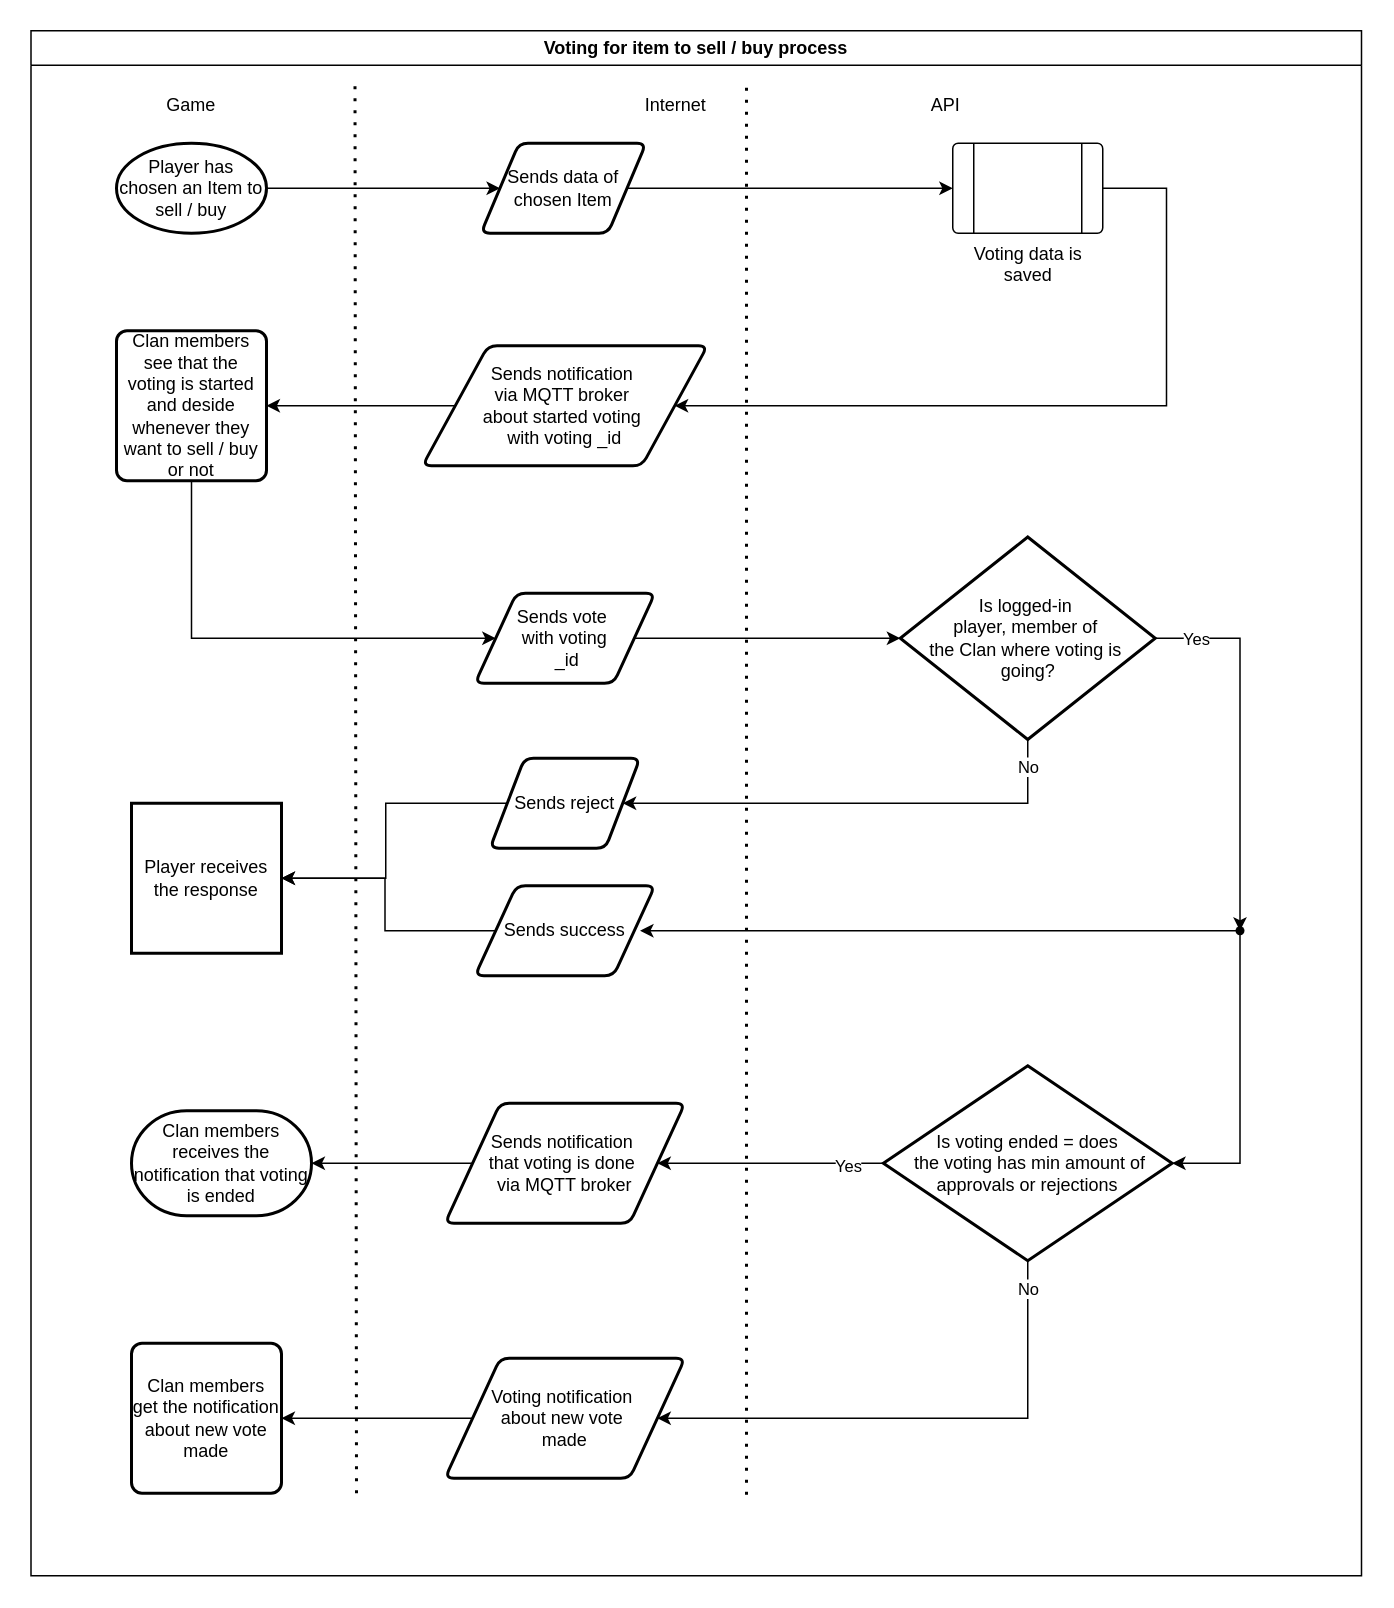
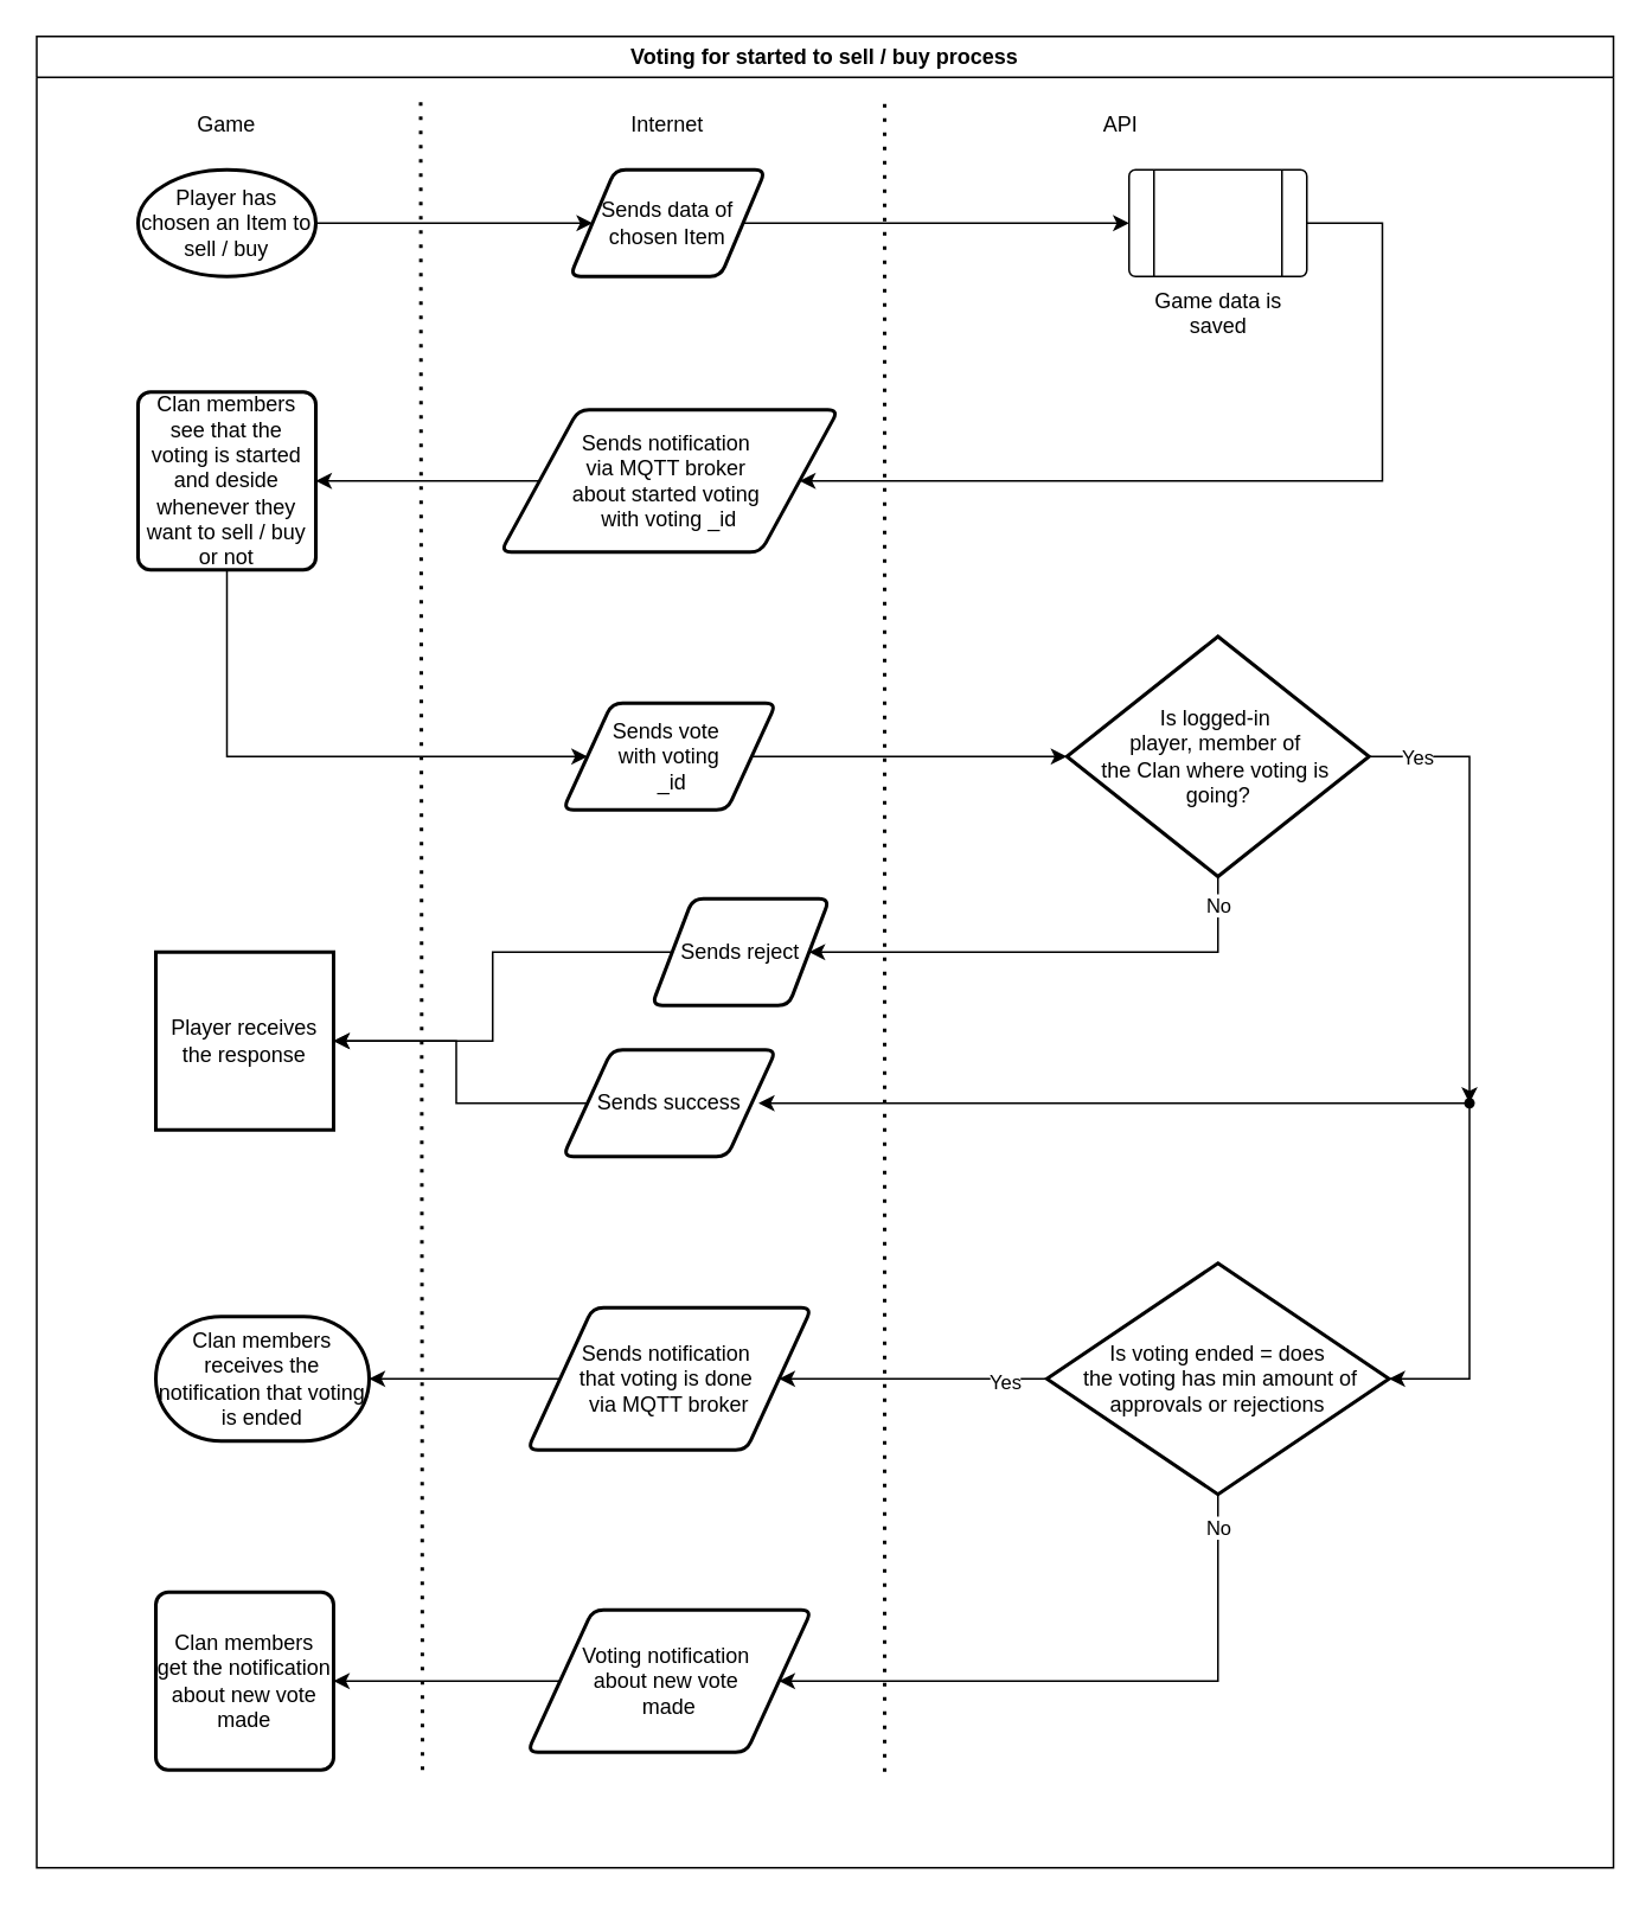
  <mxCell id="0" />
  <mxCell id="1" parent="0" />
- <mxCell id="2" value="Voting for item to sell / buy process" style="swimlane;whiteSpace=wrap;html=1;container=1;" parent="1" vertex="1"><mxGeometry x="20" y="20" width="887" height="1030" as="geometry"><mxRectangle x="853" y="20" width="200" height="30" as="alternateBounds" /></mxGeometry></mxCell>
+ <mxCell id="2" value="Voting for started to sell / buy process" style="swimlane;whiteSpace=wrap;html=1;container=1;" parent="1" vertex="1"><mxGeometry x="20" y="20" width="887" height="1030" as="geometry"><mxRectangle x="853" y="20" width="200" height="30" as="alternateBounds" /></mxGeometry></mxCell>
  <mxCell id="3" style="edgeStyle=orthogonalEdgeStyle;rounded=0;orthogonalLoop=1;jettySize=auto;html=1;exitX=1;exitY=0.5;exitDx=0;exitDy=0;exitPerimeter=0;entryX=0;entryY=0.5;entryDx=0;entryDy=0;" edge="1" parent="2" source="4" target="8"><mxGeometry relative="1" as="geometry" /></mxCell>
  <mxCell id="4" value="Player has chosen an Item to sell / buy" style="strokeWidth=2;html=1;shape=mxgraph.flowchart.start_1;whiteSpace=wrap;container=0;" parent="2" vertex="1"><mxGeometry x="57" y="75" width="100" height="60" as="geometry" /></mxCell>
  <mxCell id="5" style="edgeStyle=orthogonalEdgeStyle;rounded=0;orthogonalLoop=1;jettySize=auto;html=1;exitX=1;exitY=0.5;exitDx=0;exitDy=0;entryX=1;entryY=0.5;entryDx=0;entryDy=0;" edge="1" parent="2" source="6" target="10"><mxGeometry relative="1" as="geometry"><Array as="points"><mxPoint x="757" y="105" /><mxPoint x="757" y="250" /></Array></mxGeometry></mxCell>
- <mxCell id="6" value="Voting data is saved" style="verticalLabelPosition=bottom;verticalAlign=top;html=1;shape=process;whiteSpace=wrap;rounded=1;size=0.14;arcSize=6;container=0;" parent="2" vertex="1"><mxGeometry x="614.5" y="75" width="100" height="60" as="geometry" /></mxCell>
+ <mxCell id="6" value="Game data is saved" style="verticalLabelPosition=bottom;verticalAlign=top;html=1;shape=process;whiteSpace=wrap;rounded=1;size=0.14;arcSize=6;container=0;" parent="2" vertex="1"><mxGeometry x="614.5" y="75" width="100" height="60" as="geometry" /></mxCell>
  <mxCell id="7" style="edgeStyle=orthogonalEdgeStyle;rounded=0;orthogonalLoop=1;jettySize=auto;html=1;exitX=1;exitY=0.5;exitDx=0;exitDy=0;entryX=0;entryY=0.5;entryDx=0;entryDy=0;" edge="1" parent="2" source="8" target="6"><mxGeometry relative="1" as="geometry" /></mxCell>
  <mxCell id="8" value="Sends data of chosen Item" style="shape=parallelogram;html=1;strokeWidth=2;perimeter=parallelogramPerimeter;whiteSpace=wrap;rounded=1;arcSize=12;size=0.23;container=0;" parent="2" vertex="1"><mxGeometry x="300" y="75" width="110" height="60" as="geometry" /></mxCell>
  <mxCell id="9" style="edgeStyle=orthogonalEdgeStyle;rounded=0;orthogonalLoop=1;jettySize=auto;html=1;exitX=0;exitY=0.5;exitDx=0;exitDy=0;entryX=1;entryY=0.5;entryDx=0;entryDy=0;" edge="1" parent="2" source="10" target="12"><mxGeometry relative="1" as="geometry" /></mxCell>
  <mxCell id="10" value="Sends notification&amp;nbsp;&lt;div&gt;via MQTT broker&amp;nbsp;&lt;/div&gt;&lt;div&gt;about started voting&amp;nbsp;&lt;/div&gt;&lt;div&gt;with voting _id&lt;/div&gt;" style="shape=parallelogram;html=1;strokeWidth=2;perimeter=parallelogramPerimeter;whiteSpace=wrap;rounded=1;arcSize=12;size=0.23;container=0;" parent="2" vertex="1"><mxGeometry x="261" y="210" width="190" height="80" as="geometry" /></mxCell>
  <mxCell id="11" style="edgeStyle=orthogonalEdgeStyle;rounded=0;orthogonalLoop=1;jettySize=auto;html=1;exitX=0.5;exitY=1;exitDx=0;exitDy=0;entryX=0;entryY=0.5;entryDx=0;entryDy=0;" edge="1" parent="2" source="12" target="13"><mxGeometry relative="1" as="geometry"><Array as="points"><mxPoint x="107" y="405" /></Array></mxGeometry></mxCell>
  <mxCell id="12" value="Clan members see that the voting is started and deside whenever they want to sell / buy or not" style="rounded=1;whiteSpace=wrap;html=1;absoluteArcSize=1;arcSize=14;strokeWidth=2;container=0;" parent="2" vertex="1"><mxGeometry x="57" y="200" width="100" height="100" as="geometry" /></mxCell>
  <mxCell id="13" value="Sends vote&amp;nbsp;&lt;div&gt;with voting&lt;/div&gt;&lt;div&gt;&amp;nbsp;_id&lt;/div&gt;" style="shape=parallelogram;html=1;strokeWidth=2;perimeter=parallelogramPerimeter;whiteSpace=wrap;rounded=1;arcSize=12;size=0.23;container=0;" parent="2" vertex="1"><mxGeometry x="296" y="375" width="120" height="60" as="geometry" /></mxCell>
  <mxCell id="14" style="edgeStyle=orthogonalEdgeStyle;rounded=0;orthogonalLoop=1;jettySize=auto;html=1;exitX=0.5;exitY=1;exitDx=0;exitDy=0;exitPerimeter=0;entryX=1;entryY=0.5;entryDx=0;entryDy=0;" edge="1" parent="2" source="16" target="23"><mxGeometry relative="1" as="geometry"><Array as="points"><mxPoint x="665" y="515" /></Array></mxGeometry></mxCell>
  <mxCell id="15" value="No" style="edgeLabel;html=1;align=center;verticalAlign=middle;resizable=0;points=[];" vertex="1" connectable="0" parent="14"><mxGeometry x="-0.882" relative="1" as="geometry"><mxPoint as="offset" /></mxGeometry></mxCell>
  <mxCell id="16" value="Is&amp;nbsp;&lt;span style=&quot;background-color: initial;&quot;&gt;logged-in&amp;nbsp;&lt;/span&gt;&lt;div&gt;&lt;span style=&quot;background-color: initial;&quot;&gt;player,&amp;nbsp;&lt;/span&gt;&lt;span style=&quot;background-color: initial;&quot;&gt;member of&amp;nbsp;&lt;/span&gt;&lt;div&gt;the&amp;nbsp;&lt;span style=&quot;background-color: initial;&quot;&gt;Clan where&amp;nbsp;&lt;/span&gt;&lt;span style=&quot;background-color: initial;&quot;&gt;voting is&amp;nbsp;&lt;/span&gt;&lt;/div&gt;&lt;div&gt;going?&lt;/div&gt;&lt;/div&gt;" style="strokeWidth=2;html=1;shape=mxgraph.flowchart.decision;whiteSpace=wrap;container=0;" parent="2" vertex="1"><mxGeometry x="579.5" y="337.5" width="170" height="135" as="geometry" /></mxCell>
  <mxCell id="17" style="edgeStyle=orthogonalEdgeStyle;rounded=0;orthogonalLoop=1;jettySize=auto;html=1;exitX=0;exitY=0.5;exitDx=0;exitDy=0;exitPerimeter=0;" edge="1" parent="2" source="21" target="28"><mxGeometry relative="1" as="geometry" /></mxCell>
  <mxCell id="18" value="Yes" style="edgeLabel;html=1;align=center;verticalAlign=middle;resizable=0;points=[];" vertex="1" connectable="0" parent="17"><mxGeometry x="-0.687" y="1" relative="1" as="geometry"><mxPoint as="offset" /></mxGeometry></mxCell>
  <mxCell id="19" style="edgeStyle=orthogonalEdgeStyle;rounded=0;orthogonalLoop=1;jettySize=auto;html=1;exitX=0.5;exitY=1;exitDx=0;exitDy=0;exitPerimeter=0;entryX=1;entryY=0.5;entryDx=0;entryDy=0;" edge="1" parent="2" source="21" target="30"><mxGeometry relative="1" as="geometry"><Array as="points"><mxPoint x="665" y="925" /></Array></mxGeometry></mxCell>
  <mxCell id="20" value="No" style="edgeLabel;html=1;align=center;verticalAlign=middle;resizable=0;points=[];" vertex="1" connectable="0" parent="19"><mxGeometry x="-0.895" relative="1" as="geometry"><mxPoint as="offset" /></mxGeometry></mxCell>
  <mxCell id="21" value="Is voting ended = does&lt;div&gt;&amp;nbsp;the voting has min amount of approvals or rejections&lt;/div&gt;" style="strokeWidth=2;html=1;shape=mxgraph.flowchart.decision;whiteSpace=wrap;container=0;" parent="2" vertex="1"><mxGeometry x="568.25" y="690" width="192.5" height="130" as="geometry" /></mxCell>
  <mxCell id="22" style="edgeStyle=orthogonalEdgeStyle;rounded=0;orthogonalLoop=1;jettySize=auto;html=1;exitX=0;exitY=0.5;exitDx=0;exitDy=0;entryX=1;entryY=0.5;entryDx=0;entryDy=0;" edge="1" parent="2" source="23" target="26"><mxGeometry relative="1" as="geometry" /></mxCell>
- <mxCell id="23" value="Sends reject" style="shape=parallelogram;html=1;strokeWidth=2;perimeter=parallelogramPerimeter;whiteSpace=wrap;rounded=1;arcSize=12;size=0.23;container=0;" parent="2" vertex="1"><mxGeometry x="306" y="485" width="100" height="60" as="geometry" /></mxCell>
+ <mxCell id="23" value="Sends reject" style="shape=parallelogram;html=1;strokeWidth=2;perimeter=parallelogramPerimeter;whiteSpace=wrap;rounded=1;arcSize=12;size=0.23;container=0;" parent="2" vertex="1"><mxGeometry x="346" y="485" width="100" height="60" as="geometry" /></mxCell>
  <mxCell id="24" style="edgeStyle=orthogonalEdgeStyle;rounded=0;orthogonalLoop=1;jettySize=auto;html=1;exitX=0;exitY=0.5;exitDx=0;exitDy=0;entryX=1;entryY=0.5;entryDx=0;entryDy=0;" edge="1" parent="2" source="25" target="26"><mxGeometry relative="1" as="geometry"><Array as="points"><mxPoint x="236" y="600" /><mxPoint x="236" y="565" /></Array></mxGeometry></mxCell>
  <mxCell id="25" value="Sends success" style="shape=parallelogram;html=1;strokeWidth=2;perimeter=parallelogramPerimeter;whiteSpace=wrap;rounded=1;arcSize=12;size=0.23;container=0;" parent="2" vertex="1"><mxGeometry x="296" y="570" width="120" height="60" as="geometry" /></mxCell>
  <mxCell id="26" value="Player receives the response" style="whiteSpace=wrap;html=1;absoluteArcSize=1;arcSize=14;strokeWidth=2;container=0;rounded=0;" parent="2" vertex="1"><mxGeometry x="67" y="515" width="100" height="100" as="geometry" /></mxCell>
  <mxCell id="27" value="Clan members receives the notification that voting is ended" style="strokeWidth=2;html=1;shape=mxgraph.flowchart.terminator;whiteSpace=wrap;container=0;" parent="2" vertex="1"><mxGeometry x="67" y="720" width="120" height="70" as="geometry" /></mxCell>
  <mxCell id="28" value="Sends notification&amp;nbsp;&lt;div&gt;that voting is done&amp;nbsp;&lt;/div&gt;&lt;div&gt;via MQTT broker&lt;/div&gt;" style="shape=parallelogram;html=1;strokeWidth=2;perimeter=parallelogramPerimeter;whiteSpace=wrap;rounded=1;arcSize=12;size=0.23;container=0;" parent="2" vertex="1"><mxGeometry x="276" y="715" width="160" height="80" as="geometry" /></mxCell>
  <mxCell id="29" style="edgeStyle=orthogonalEdgeStyle;rounded=0;orthogonalLoop=1;jettySize=auto;html=1;exitX=0;exitY=0.5;exitDx=0;exitDy=0;entryX=1;entryY=0.5;entryDx=0;entryDy=0;" edge="1" parent="2" source="30" target="31"><mxGeometry relative="1" as="geometry" /></mxCell>
  <mxCell id="30" value="Voting notification&amp;nbsp;&lt;div&gt;about new vote&amp;nbsp;&lt;/div&gt;&lt;div&gt;made&lt;/div&gt;" style="shape=parallelogram;html=1;strokeWidth=2;perimeter=parallelogramPerimeter;whiteSpace=wrap;rounded=1;arcSize=12;size=0.23;container=0;" parent="2" vertex="1"><mxGeometry x="276" y="885" width="160" height="80" as="geometry" /></mxCell>
  <mxCell id="31" value="Clan members get the notification about new vote made" style="rounded=1;whiteSpace=wrap;html=1;absoluteArcSize=1;arcSize=14;strokeWidth=2;container=0;" parent="2" vertex="1"><mxGeometry x="67" y="875" width="100" height="100" as="geometry" /></mxCell>
  <mxCell id="32" value="" style="endArrow=none;dashed=1;html=1;dashPattern=1 3;strokeWidth=2;rounded=0;" parent="2" edge="1"><mxGeometry width="50" height="50" relative="1" as="geometry"><mxPoint x="217" y="975" as="sourcePoint" /><mxPoint x="216" y="35" as="targetPoint" /></mxGeometry></mxCell>
  <mxCell id="33" value="Game" style="text;html=1;align=center;verticalAlign=middle;whiteSpace=wrap;rounded=0;container=0;" parent="2" vertex="1"><mxGeometry x="77" y="35" width="60" height="30" as="geometry" /></mxCell>
- <mxCell id="34" value="Internet" style="text;html=1;align=center;verticalAlign=middle;whiteSpace=wrap;rounded=0;container=0;" parent="2" vertex="1"><mxGeometry x="400" y="35" width="60" height="30" as="geometry" /></mxCell>
+ <mxCell id="34" value="Internet" style="text;html=1;align=center;verticalAlign=middle;whiteSpace=wrap;rounded=0;container=0;" parent="2" vertex="1"><mxGeometry x="325" y="35" width="60" height="30" as="geometry" /></mxCell>
  <mxCell id="35" value="API" style="text;html=1;align=center;verticalAlign=middle;whiteSpace=wrap;rounded=0;container=0;" parent="2" vertex="1"><mxGeometry x="579.5" y="35" width="60" height="30" as="geometry" /></mxCell>
  <mxCell id="36" style="edgeStyle=orthogonalEdgeStyle;rounded=0;orthogonalLoop=1;jettySize=auto;html=1;exitX=1;exitY=0.5;exitDx=0;exitDy=0;entryX=0;entryY=0.5;entryDx=0;entryDy=0;entryPerimeter=0;" edge="1" parent="2" source="13" target="16"><mxGeometry relative="1" as="geometry" /></mxCell>
  <mxCell id="37" value="" style="shape=waypoint;sketch=0;fillStyle=solid;size=6;pointerEvents=1;points=[];fillColor=none;resizable=0;rotatable=0;perimeter=centerPerimeter;snapToPoint=1;" vertex="1" parent="2"><mxGeometry x="796" y="590" width="20" height="20" as="geometry" /></mxCell>
  <mxCell id="38" style="edgeStyle=orthogonalEdgeStyle;rounded=0;orthogonalLoop=1;jettySize=auto;html=1;exitX=1;exitY=0.5;exitDx=0;exitDy=0;exitPerimeter=0;entryX=0.56;entryY=-0.01;entryDx=0;entryDy=0;entryPerimeter=0;" edge="1" parent="2" source="16" target="37"><mxGeometry relative="1" as="geometry" /></mxCell>
  <mxCell id="39" value="Yes" style="edgeLabel;html=1;align=center;verticalAlign=middle;resizable=0;points=[];" vertex="1" connectable="0" parent="38"><mxGeometry x="-0.787" relative="1" as="geometry"><mxPoint as="offset" /></mxGeometry></mxCell>
  <mxCell id="40" style="edgeStyle=orthogonalEdgeStyle;rounded=0;orthogonalLoop=1;jettySize=auto;html=1;entryX=1;entryY=0.5;entryDx=0;entryDy=0;entryPerimeter=0;" edge="1" parent="2" source="37" target="21"><mxGeometry relative="1" as="geometry"><Array as="points"><mxPoint x="806" y="755" /></Array></mxGeometry></mxCell>
  <mxCell id="41" style="edgeStyle=orthogonalEdgeStyle;rounded=0;orthogonalLoop=1;jettySize=auto;html=1;entryX=0.917;entryY=0.5;entryDx=0;entryDy=0;entryPerimeter=0;" edge="1" parent="2" source="37" target="25"><mxGeometry relative="1" as="geometry" /></mxCell>
  <mxCell id="42" style="edgeStyle=orthogonalEdgeStyle;rounded=0;orthogonalLoop=1;jettySize=auto;html=1;exitX=0;exitY=0.5;exitDx=0;exitDy=0;entryX=1;entryY=0.5;entryDx=0;entryDy=0;entryPerimeter=0;" edge="1" parent="2" source="28" target="27"><mxGeometry relative="1" as="geometry" /></mxCell>
  <mxCell id="43" value="" style="endArrow=none;dashed=1;html=1;dashPattern=1 3;strokeWidth=2;rounded=0;" edge="1" parent="1"><mxGeometry width="50" height="50" relative="1" as="geometry"><mxPoint x="497" y="996" as="sourcePoint" /><mxPoint x="497" y="56" as="targetPoint" /></mxGeometry></mxCell>
